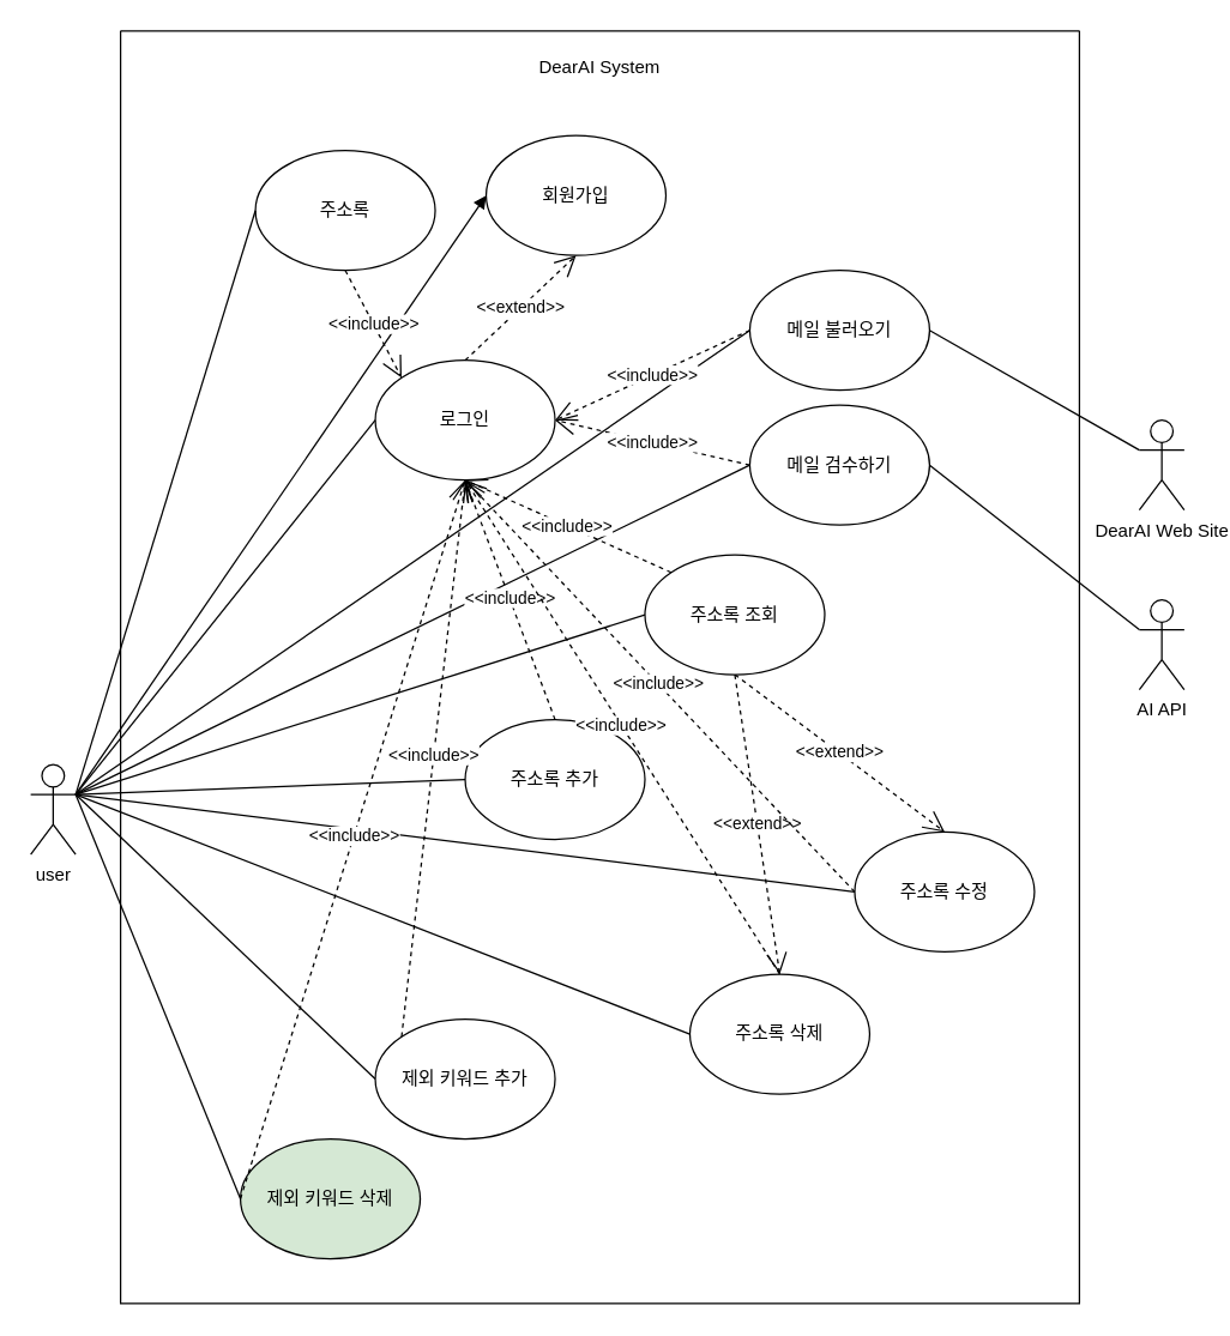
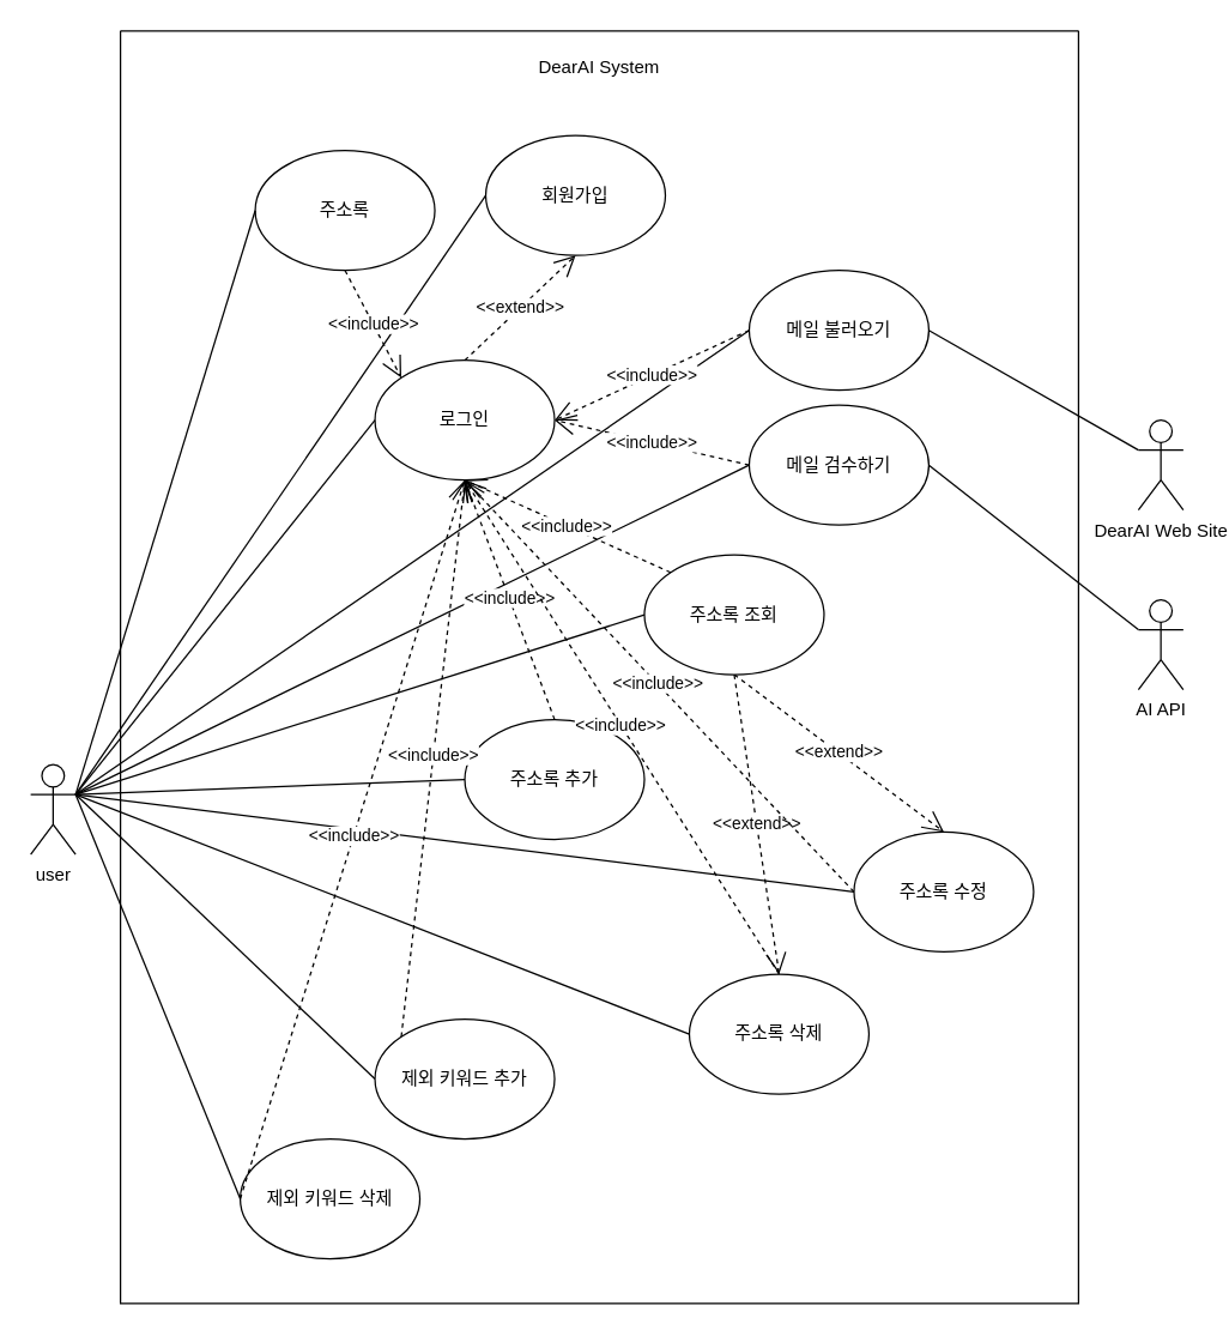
  <mxCell id="0" />
  <mxCell id="1" parent="0" />
  <mxCell id="2" value="user" style="shape=umlActor;verticalLabelPosition=bottom;verticalAlign=top;html=1;outlineConnect=0;" vertex="1" parent="1"><mxGeometry x="20" y="510" width="30" height="60" as="geometry" /></mxCell>
  <mxCell id="3" value="DearAI Web Site" style="shape=umlActor;verticalLabelPosition=bottom;verticalAlign=top;html=1;outlineConnect=0;" vertex="1" parent="1"><mxGeometry x="760" y="280" width="30" height="60" as="geometry" /></mxCell>
  <mxCell id="4" value="AI API" style="shape=umlActor;verticalLabelPosition=bottom;verticalAlign=top;html=1;outlineConnect=0;" vertex="1" parent="1"><mxGeometry x="760" y="400" width="30" height="60" as="geometry" /></mxCell>
  <mxCell id="5" value="회원가입" style="ellipse;whiteSpace=wrap;html=1;" vertex="1" parent="1"><mxGeometry x="324" y="90" width="120" height="80" as="geometry" /></mxCell>
  <mxCell id="6" value="로그인" style="ellipse;whiteSpace=wrap;html=1;" vertex="1" parent="1"><mxGeometry x="250" y="240" width="120" height="80" as="geometry" /></mxCell>
  <mxCell id="7" value="주소록" style="ellipse;whiteSpace=wrap;html=1;" vertex="1" parent="1"><mxGeometry x="170" y="100" width="120" height="80" as="geometry" /></mxCell>
  <mxCell id="8" value="메일 불러오기" style="ellipse;whiteSpace=wrap;html=1;" vertex="1" parent="1"><mxGeometry x="500" y="180" width="120" height="80" as="geometry" /></mxCell>
  <mxCell id="9" value="메일 검수하기" style="ellipse;whiteSpace=wrap;html=1;" vertex="1" parent="1"><mxGeometry x="500" y="270" width="120" height="80" as="geometry" /></mxCell>
  <mxCell id="10" value="주소록 수정" style="ellipse;whiteSpace=wrap;html=1;" vertex="1" parent="1"><mxGeometry x="570" y="555" width="120" height="80" as="geometry" /></mxCell>
  <mxCell id="11" value="주소록 삭제" style="ellipse;whiteSpace=wrap;html=1;" vertex="1" parent="1"><mxGeometry x="460" y="650" width="120" height="80" as="geometry" /></mxCell>
  <mxCell id="12" value="&amp;lt;&amp;lt;extend&amp;gt;&amp;gt;" style="endArrow=open;endSize=12;dashed=1;html=1;rounded=0;exitX=0.5;exitY=0;exitDx=0;exitDy=0;entryX=0.5;entryY=1;entryDx=0;entryDy=0;" edge="1" parent="1" source="6" target="5"><mxGeometry width="160" relative="1" as="geometry"><mxPoint x="110" y="960" as="sourcePoint" /><mxPoint x="270" y="960" as="targetPoint" /></mxGeometry></mxCell>
  <mxCell id="13" value="" style="endArrow=none;html=1;rounded=0;entryX=0;entryY=0.5;entryDx=0;entryDy=0;exitX=1;exitY=0.333;exitDx=0;exitDy=0;exitPerimeter=0;" edge="1" parent="1" source="2" target="6"><mxGeometry width="50" height="50" relative="1" as="geometry"><mxPoint x="240" y="620" as="sourcePoint" /><mxPoint x="290" y="570" as="targetPoint" /></mxGeometry></mxCell>
- <mxCell id="14" value="" style="endArrow=block;html=1;rounded=0;entryX=0;entryY=0.5;entryDx=0;entryDy=0;exitX=1;exitY=0.333;exitDx=0;exitDy=0;exitPerimeter=0;" edge="1" parent="1" source="2" target="5"><mxGeometry width="50" height="50" relative="1" as="geometry"><mxPoint x="170" y="520" as="sourcePoint" /><mxPoint x="250" y="510" as="targetPoint" /></mxGeometry></mxCell>
+ <mxCell id="14" value="" style="endArrow=none;html=1;rounded=0;entryX=0;entryY=0.5;entryDx=0;entryDy=0;exitX=1;exitY=0.333;exitDx=0;exitDy=0;exitPerimeter=0;" edge="1" parent="1" source="2" target="5"><mxGeometry width="50" height="50" relative="1" as="geometry"><mxPoint x="170" y="520" as="sourcePoint" /><mxPoint x="250" y="510" as="targetPoint" /></mxGeometry></mxCell>
  <mxCell id="15" value="" style="endArrow=none;html=1;rounded=0;entryX=0;entryY=0.5;entryDx=0;entryDy=0;exitX=1;exitY=0.333;exitDx=0;exitDy=0;exitPerimeter=0;" edge="1" parent="1" source="2" target="7"><mxGeometry width="50" height="50" relative="1" as="geometry"><mxPoint x="250" y="620" as="sourcePoint" /><mxPoint x="300" y="570" as="targetPoint" /></mxGeometry></mxCell>
  <mxCell id="16" value="" style="endArrow=none;html=1;rounded=0;entryX=0;entryY=0.5;entryDx=0;entryDy=0;exitX=1;exitY=0.333;exitDx=0;exitDy=0;exitPerimeter=0;" edge="1" parent="1" source="2" target="31"><mxGeometry width="50" height="50" relative="1" as="geometry"><mxPoint x="250" y="620" as="sourcePoint" /><mxPoint x="300" y="570" as="targetPoint" /></mxGeometry></mxCell>
  <mxCell id="17" value="" style="endArrow=none;html=1;rounded=0;entryX=0;entryY=0.5;entryDx=0;entryDy=0;exitX=1;exitY=0.333;exitDx=0;exitDy=0;exitPerimeter=0;" edge="1" parent="1" source="2" target="30"><mxGeometry width="50" height="50" relative="1" as="geometry"><mxPoint x="250" y="620" as="sourcePoint" /><mxPoint x="300" y="570" as="targetPoint" /></mxGeometry></mxCell>
  <mxCell id="18" value="" style="endArrow=none;html=1;rounded=0;entryX=0;entryY=0.5;entryDx=0;entryDy=0;exitX=1;exitY=0.333;exitDx=0;exitDy=0;exitPerimeter=0;" edge="1" parent="1" source="2" target="9"><mxGeometry width="50" height="50" relative="1" as="geometry"><mxPoint x="250" y="620" as="sourcePoint" /><mxPoint x="300" y="570" as="targetPoint" /></mxGeometry></mxCell>
  <mxCell id="19" value="" style="endArrow=none;html=1;rounded=0;exitX=1;exitY=0.333;exitDx=0;exitDy=0;exitPerimeter=0;entryX=0;entryY=0.5;entryDx=0;entryDy=0;" edge="1" parent="1" source="2" target="8"><mxGeometry width="50" height="50" relative="1" as="geometry"><mxPoint x="250" y="540" as="sourcePoint" /><mxPoint x="300" y="490" as="targetPoint" /></mxGeometry></mxCell>
  <mxCell id="20" value="" style="endArrow=none;html=1;rounded=0;exitX=1;exitY=0.333;exitDx=0;exitDy=0;exitPerimeter=0;entryX=0;entryY=0.5;entryDx=0;entryDy=0;" edge="1" parent="1" source="2" target="33"><mxGeometry width="50" height="50" relative="1" as="geometry"><mxPoint x="310" y="540" as="sourcePoint" /><mxPoint x="360" y="490" as="targetPoint" /></mxGeometry></mxCell>
  <mxCell id="21" value="" style="endArrow=none;html=1;rounded=0;exitX=1;exitY=0.333;exitDx=0;exitDy=0;exitPerimeter=0;entryX=0;entryY=0.5;entryDx=0;entryDy=0;" edge="1" parent="1" source="2" target="32"><mxGeometry width="50" height="50" relative="1" as="geometry"><mxPoint x="310" y="540" as="sourcePoint" /><mxPoint x="360" y="490" as="targetPoint" /></mxGeometry></mxCell>
  <mxCell id="22" value="" style="endArrow=none;html=1;rounded=0;exitX=1;exitY=0.333;exitDx=0;exitDy=0;exitPerimeter=0;entryX=0;entryY=0.5;entryDx=0;entryDy=0;" edge="1" parent="1" source="2" target="10"><mxGeometry width="50" height="50" relative="1" as="geometry"><mxPoint x="310" y="540" as="sourcePoint" /><mxPoint x="360" y="490" as="targetPoint" /></mxGeometry></mxCell>
  <mxCell id="23" value="" style="endArrow=none;html=1;rounded=0;exitX=1;exitY=0.333;exitDx=0;exitDy=0;exitPerimeter=0;entryX=0;entryY=0.5;entryDx=0;entryDy=0;" edge="1" parent="1" source="2" target="11"><mxGeometry width="50" height="50" relative="1" as="geometry"><mxPoint x="310" y="540" as="sourcePoint" /><mxPoint x="360" y="490" as="targetPoint" /></mxGeometry></mxCell>
  <mxCell id="24" value="" style="endArrow=none;html=1;rounded=0;entryX=0;entryY=0.333;entryDx=0;entryDy=0;entryPerimeter=0;exitX=1;exitY=0.5;exitDx=0;exitDy=0;" edge="1" parent="1" source="8" target="3"><mxGeometry width="50" height="50" relative="1" as="geometry"><mxPoint x="500" y="490" as="sourcePoint" /><mxPoint x="550" as="targetPoint" y="440" /></mxGeometry></mxCell>
  <mxCell id="25" value="" style="endArrow=none;html=1;rounded=0;entryX=1;entryY=0.5;entryDx=0;entryDy=0;exitX=0;exitY=0.333;exitDx=0;exitDy=0;exitPerimeter=0;" edge="1" parent="1" source="4" target="9"><mxGeometry width="50" height="50" relative="1" as="geometry"><mxPoint x="500" y="490" as="sourcePoint" /><mxPoint x="550" as="targetPoint" y="440" /></mxGeometry></mxCell>
  <mxCell id="26" value="&amp;lt;&amp;lt;extend&amp;gt;&amp;gt;" style="endArrow=open;endSize=12;dashed=1;html=1;rounded=0;exitX=0.5;exitY=1;exitDx=0;exitDy=0;entryX=0.5;entryY=0;entryDx=0;entryDy=0;" edge="1" parent="1" source="33" target="10"><mxGeometry x="-0.001" width="160" relative="1" as="geometry"><mxPoint x="370" y="270" as="sourcePoint" /><mxPoint x="444" y="200" as="targetPoint" /><mxPoint as="offset" /></mxGeometry></mxCell>
  <mxCell id="27" value="&amp;lt;&amp;lt;extend&amp;gt;&amp;gt;" style="endArrow=open;endSize=12;dashed=1;html=1;rounded=0;exitX=0.5;exitY=1;exitDx=0;exitDy=0;entryX=0.5;entryY=0;entryDx=0;entryDy=0;" edge="1" parent="1" source="33" target="11"><mxGeometry x="-0.001" width="160" relative="1" as="geometry"><mxPoint x="550" y="500" as="sourcePoint" /><mxPoint x="710" y="595" as="targetPoint" /><mxPoint as="offset" /></mxGeometry></mxCell>
  <mxCell id="28" value="" style="swimlane;startSize=0;" vertex="1" parent="1"><mxGeometry x="80" y="20" width="640" height="850" as="geometry" /></mxCell>
  <mxCell id="29" value="DearAI System" style="text;html=1;whiteSpace=wrap;strokeColor=none;fillColor=none;align=center;verticalAlign=middle;rounded=0;" vertex="1" parent="28"><mxGeometry x="255" y="10" width="130" height="30" as="geometry" /></mxCell>
  <mxCell id="30" value="제외 키워드 추가" style="ellipse;whiteSpace=wrap;html=1;" vertex="1" parent="28"><mxGeometry x="170" y="660" width="120" height="80" as="geometry" /></mxCell>
- <mxCell id="31" value="제외 키워드 삭제" style="ellipse;whiteSpace=wrap;html=1;fillColor=#d5e8d4;" vertex="1" parent="28"><mxGeometry x="80" y="740" width="120" height="80" as="geometry" /></mxCell>
+ <mxCell id="31" value="제외 키워드 삭제" style="ellipse;whiteSpace=wrap;html=1;" vertex="1" parent="28"><mxGeometry x="80" y="740" width="120" height="80" as="geometry" /></mxCell>
  <mxCell id="32" value="주소록 추가" style="ellipse;whiteSpace=wrap;html=1;" vertex="1" parent="28"><mxGeometry x="230" y="460" width="120" height="80" as="geometry" /></mxCell>
  <mxCell id="33" value="주소록 조회" style="ellipse;whiteSpace=wrap;html=1;" vertex="1" parent="28"><mxGeometry x="350" y="350" width="120" height="80" as="geometry" /></mxCell>
  <mxCell id="34" value="&amp;lt;&amp;lt;include&amp;gt;&amp;gt;" style="endArrow=open;endSize=12;dashed=1;html=1;rounded=0;exitX=0.5;exitY=1;exitDx=0;exitDy=0;entryX=0;entryY=0;entryDx=0;entryDy=0;" edge="1" parent="1" source="7" target="6"><mxGeometry x="0.009" width="160" relative="1" as="geometry"><mxPoint x="340" y="270" as="sourcePoint" /><mxPoint x="414" y="200" as="targetPoint" /><mxPoint as="offset" /></mxGeometry></mxCell>
  <mxCell id="35" value="&amp;lt;&amp;lt;include&amp;gt;&amp;gt;" style="endArrow=open;endSize=12;dashed=1;html=1;rounded=0;exitX=0;exitY=0.5;exitDx=0;exitDy=0;entryX=1;entryY=0.5;entryDx=0;entryDy=0;" edge="1" parent="1" source="8" target="6"><mxGeometry x="0.009" width="160" relative="1" as="geometry"><mxPoint x="270" y="220" as="sourcePoint" /><mxPoint x="308" y="292" as="targetPoint" /><mxPoint as="offset" /></mxGeometry></mxCell>
  <mxCell id="36" value="&amp;lt;&amp;lt;include&amp;gt;&amp;gt;" style="endArrow=open;endSize=12;dashed=1;html=1;rounded=0;exitX=0;exitY=0.5;exitDx=0;exitDy=0;entryX=1;entryY=0.5;entryDx=0;entryDy=0;" edge="1" parent="1" source="9" target="6"><mxGeometry x="0.009" width="160" relative="1" as="geometry"><mxPoint x="590" y="250" as="sourcePoint" /><mxPoint x="460" y="310" as="targetPoint" /><mxPoint as="offset" /></mxGeometry></mxCell>
  <mxCell id="37" value="&amp;lt;&amp;lt;include&amp;gt;&amp;gt;" style="endArrow=open;endSize=12;dashed=1;html=1;rounded=0;exitX=0;exitY=0;exitDx=0;exitDy=0;entryX=0.5;entryY=1;entryDx=0;entryDy=0;" edge="1" parent="1" source="33" target="6"><mxGeometry x="0.009" width="160" relative="1" as="geometry"><mxPoint x="640" y="350" as="sourcePoint" /><mxPoint x="510" y="320" as="targetPoint" /><mxPoint as="offset" /></mxGeometry></mxCell>
  <mxCell id="38" value="&amp;lt;&amp;lt;include&amp;gt;&amp;gt;" style="endArrow=open;endSize=12;dashed=1;html=1;rounded=0;exitX=0.5;exitY=0;exitDx=0;exitDy=0;entryX=0.5;entryY=1;entryDx=0;entryDy=0;" edge="1" parent="1" source="32" target="6"><mxGeometry x="0.009" width="160" relative="1" as="geometry"><mxPoint x="358" as="sourcePoint" y="440" /><mxPoint x="240" y="368" as="targetPoint" /><mxPoint as="offset" /></mxGeometry></mxCell>
  <mxCell id="39" value="&amp;lt;&amp;lt;include&amp;gt;&amp;gt;" style="endArrow=open;endSize=12;dashed=1;html=1;rounded=0;exitX=0;exitY=0;exitDx=0;exitDy=0;entryX=0.5;entryY=1;entryDx=0;entryDy=0;" edge="1" parent="1" source="30" target="6"><mxGeometry x="0.009" width="160" relative="1" as="geometry"><mxPoint x="424" y="565" as="sourcePoint" /><mxPoint x="310" y="330" as="targetPoint" /><mxPoint as="offset" /></mxGeometry></mxCell>
  <mxCell id="40" value="&amp;lt;&amp;lt;include&amp;gt;&amp;gt;" style="endArrow=open;endSize=12;dashed=1;html=1;rounded=0;exitX=0;exitY=0.5;exitDx=0;exitDy=0;entryX=0.5;entryY=1;entryDx=0;entryDy=0;" edge="1" parent="1" source="31" target="6"><mxGeometry x="0.009" width="160" relative="1" as="geometry"><mxPoint x="320" y="852" as="sourcePoint" /><mxPoint x="322" y="480" as="targetPoint" /><mxPoint as="offset" /></mxGeometry></mxCell>
  <mxCell id="41" value="&amp;lt;&amp;lt;include&amp;gt;&amp;gt;" style="endArrow=open;endSize=12;dashed=1;html=1;rounded=0;exitX=0.5;exitY=0;exitDx=0;exitDy=0;entryX=0.5;entryY=1;entryDx=0;entryDy=0;" edge="1" parent="1" source="11" target="6"><mxGeometry x="0.009" width="160" relative="1" as="geometry"><mxPoint x="310" y="902" as="sourcePoint" /><mxPoint x="352" y="530" as="targetPoint" /><mxPoint as="offset" /></mxGeometry></mxCell>
  <mxCell id="42" value="&amp;lt;&amp;lt;include&amp;gt;&amp;gt;" style="endArrow=open;endSize=12;dashed=1;html=1;rounded=0;exitX=0;exitY=0.5;exitDx=0;exitDy=0;entryX=0.5;entryY=1;entryDx=0;entryDy=0;" edge="1" parent="1" source="10" target="6"><mxGeometry x="0.009" width="160" relative="1" as="geometry"><mxPoint x="680" y="850" as="sourcePoint" /><mxPoint x="450" y="520" as="targetPoint" /><mxPoint as="offset" /></mxGeometry></mxCell>
